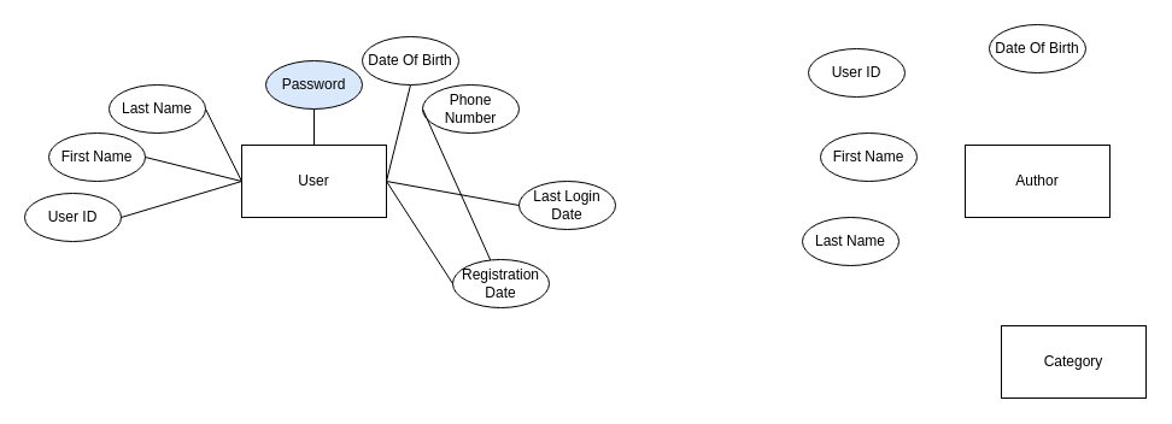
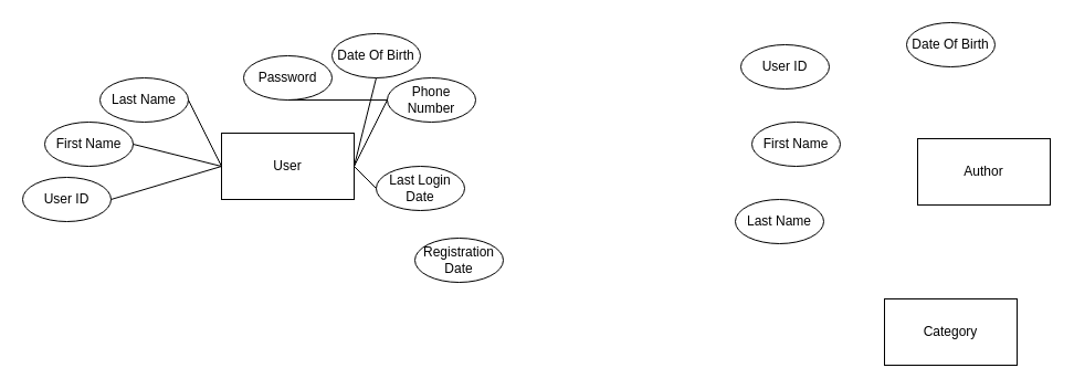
  <mxCell id="0" />
  <mxCell id="1" parent="0" />
  <mxCell id="2" value="User" style="rounded=0;whiteSpace=wrap;html=1;" vertex="1" parent="1"><mxGeometry x="200" y="120" width="120" height="60" as="geometry" /></mxCell>
- <mxCell id="3" value="Author" style="rounded=0;whiteSpace=wrap;html=1;" vertex="1" parent="1"><mxGeometry x="800" y="120" width="120" height="60" as="geometry" /></mxCell>
- <mxCell id="4" value="Category" style="rounded=0;whiteSpace=wrap;html=1;" vertex="1" parent="1"><mxGeometry x="830" y="270" width="120" height="60" as="geometry" /></mxCell>
+ <mxCell id="3" value="Author" style="rounded=0;whiteSpace=wrap;html=1;" vertex="1" parent="1"><mxGeometry x="830" y="125" width="120" height="60" as="geometry" /></mxCell>
+ <mxCell id="4" value="Category" style="rounded=0;whiteSpace=wrap;html=1;" vertex="1" parent="1"><mxGeometry x="800" y="270" width="120" height="60" as="geometry" /></mxCell>
  <mxCell id="5" value="Phone Number" style="ellipse;whiteSpace=wrap;html=1;" vertex="1" parent="1"><mxGeometry x="350" y="70" width="80" height="40" as="geometry" /></mxCell>
  <mxCell id="6" value="Registration Date" style="ellipse;whiteSpace=wrap;html=1;" vertex="1" parent="1"><mxGeometry x="375" y="215" width="80" height="40" as="geometry" /></mxCell>
  <mxCell id="7" value="First Name" style="ellipse;whiteSpace=wrap;html=1;" vertex="1" parent="1"><mxGeometry x="40" y="110" width="80" height="40" as="geometry" /></mxCell>
  <mxCell id="8" value="User ID" style="ellipse;whiteSpace=wrap;html=1;" vertex="1" parent="1"><mxGeometry x="20" y="160" width="80" height="40" as="geometry" /></mxCell>
- <mxCell id="9" value="Last Login Date" style="ellipse;whiteSpace=wrap;html=1;" vertex="1" parent="1"><mxGeometry x="430" y="150" width="80" height="40" as="geometry" /></mxCell>
+ <mxCell id="9" value="Last Login Date" style="ellipse;whiteSpace=wrap;html=1;" vertex="1" parent="1"><mxGeometry x="340" y="150" width="80" height="40" as="geometry" /></mxCell>
  <mxCell id="10" value="Last Name" style="ellipse;whiteSpace=wrap;html=1;" vertex="1" parent="1"><mxGeometry x="90" y="70" width="80" height="40" as="geometry" /></mxCell>
  <mxCell id="11" value="Date Of Birth" style="ellipse;whiteSpace=wrap;html=1;" vertex="1" parent="1"><mxGeometry x="300" y="30" width="80" height="40" as="geometry" /></mxCell>
- <mxCell id="12" value="Password" style="ellipse;whiteSpace=wrap;html=1;fillColor=#dae8fc;" vertex="1" parent="1"><mxGeometry x="220" y="50" width="80" height="40" as="geometry" /></mxCell>
+ <mxCell id="12" value="Password" style="ellipse;whiteSpace=wrap;html=1;" vertex="1" parent="1"><mxGeometry x="220" y="50" width="80" height="40" as="geometry" /></mxCell>
  <mxCell id="13" value="" style="endArrow=none;html=1;rounded=0;exitX=1;exitY=0.5;exitDx=0;exitDy=0;" edge="1" parent="1" source="8"><mxGeometry width="50" height="50" relative="1" as="geometry"><mxPoint x="250" y="200" as="sourcePoint" /><mxPoint x="200" y="150" as="targetPoint" /></mxGeometry></mxCell>
  <mxCell id="14" value="" style="endArrow=none;html=1;rounded=0;exitX=1;exitY=0.5;exitDx=0;exitDy=0;" edge="1" parent="1" source="7"><mxGeometry width="50" height="50" relative="1" as="geometry"><mxPoint x="110" y="190" as="sourcePoint" /><mxPoint x="200" y="150" as="targetPoint" /></mxGeometry></mxCell>
  <mxCell id="15" value="" style="endArrow=none;html=1;rounded=0;exitX=1;exitY=0.5;exitDx=0;exitDy=0;entryX=0;entryY=0.5;entryDx=0;entryDy=0;" edge="1" parent="1" source="10" target="2"><mxGeometry width="50" height="50" relative="1" as="geometry"><mxPoint x="120" y="200" as="sourcePoint" /><mxPoint x="217" y="176" as="targetPoint" /></mxGeometry></mxCell>
- <mxCell id="16" value="" style="endArrow=none;html=1;rounded=0;exitX=0.5;exitY=1;exitDx=0;exitDy=0;entryX=0.5;entryY=0;entryDx=0;entryDy=0;" edge="1" parent="1" source="12" target="2"><mxGeometry width="50" height="50" relative="1" as="geometry"><mxPoint x="140" y="220" as="sourcePoint" /><mxPoint x="237" y="196" as="targetPoint" /></mxGeometry></mxCell>
+ <mxCell id="16" value="" style="endArrow=none;html=1;rounded=0;exitX=0.5;exitY=1;exitDx=0;exitDy=0;" edge="1" parent="1" source="12" target="5"><mxGeometry width="50" height="50" relative="1" as="geometry"><mxPoint x="140" y="220" as="sourcePoint" /><mxPoint x="237" y="196" as="targetPoint" /></mxGeometry></mxCell>
  <mxCell id="17" value="" style="endArrow=none;html=1;rounded=0;exitX=0.5;exitY=1;exitDx=0;exitDy=0;" edge="1" parent="1" source="11"><mxGeometry width="50" height="50" relative="1" as="geometry"><mxPoint x="150" y="230" as="sourcePoint" /><mxPoint y="150" as="targetPoint" x="320" /></mxGeometry></mxCell>
- <mxCell id="18" value="" style="endArrow=none;html=1;rounded=0;exitX=0;exitY=0.5;exitDx=0;exitDy=0;" edge="1" parent="1" source="5" target="6"><mxGeometry width="50" height="50" relative="1" as="geometry"><mxPoint x="160" y="240" as="sourcePoint" /><mxPoint x="257" y="216" as="targetPoint" /></mxGeometry></mxCell>
+ <mxCell id="18" value="" style="endArrow=none;html=1;rounded=0;exitX=0;exitY=0.5;exitDx=0;exitDy=0;entryX=1;entryY=0.5;entryDx=0;entryDy=0;" edge="1" parent="1" source="5" target="2"><mxGeometry width="50" height="50" relative="1" as="geometry"><mxPoint x="160" y="240" as="sourcePoint" /><mxPoint x="257" y="216" as="targetPoint" /></mxGeometry></mxCell>
  <mxCell id="19" value="" style="endArrow=none;html=1;rounded=0;exitX=1;exitY=0.5;exitDx=0;exitDy=0;entryX=0;entryY=0.5;entryDx=0;entryDy=0;" edge="1" parent="1" source="2" target="9"><mxGeometry width="50" height="50" relative="1" as="geometry"><mxPoint x="170" y="250" as="sourcePoint" /><mxPoint x="267" y="226" as="targetPoint" /></mxGeometry></mxCell>
- <mxCell id="20" value="" style="endArrow=none;html=1;rounded=0;exitX=1;exitY=0.5;exitDx=0;exitDy=0;entryX=0;entryY=0.5;entryDx=0;entryDy=0;" edge="1" parent="1" source="2" target="6"><mxGeometry width="50" height="50" relative="1" as="geometry"><mxPoint x="180" y="260" as="sourcePoint" /><mxPoint x="277" y="236" as="targetPoint" /></mxGeometry></mxCell>
  <mxCell id="21" value="User ID" style="ellipse;whiteSpace=wrap;html=1;" vertex="1" parent="1"><mxGeometry x="670" y="40" width="80" height="40" as="geometry" /></mxCell>
  <mxCell id="22" value="First Name" style="ellipse;whiteSpace=wrap;html=1;" vertex="1" parent="1"><mxGeometry x="680" y="110" width="80" height="40" as="geometry" /></mxCell>
  <mxCell id="23" value="Last Name" style="ellipse;whiteSpace=wrap;html=1;" vertex="1" parent="1"><mxGeometry x="665" y="180" width="80" height="40" as="geometry" /></mxCell>
  <mxCell id="24" value="Date Of Birth" style="ellipse;whiteSpace=wrap;html=1;" vertex="1" parent="1"><mxGeometry x="820" y="20" width="80" height="40" as="geometry" /></mxCell>
